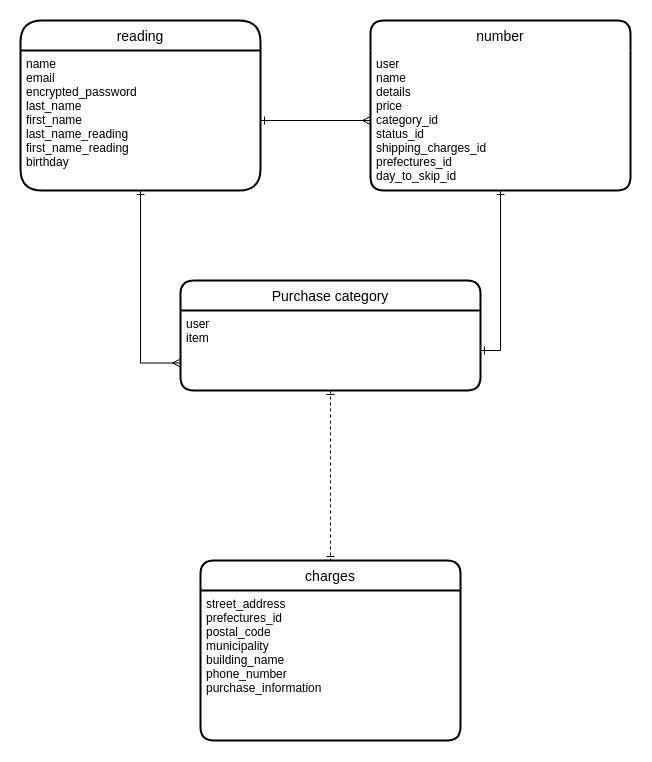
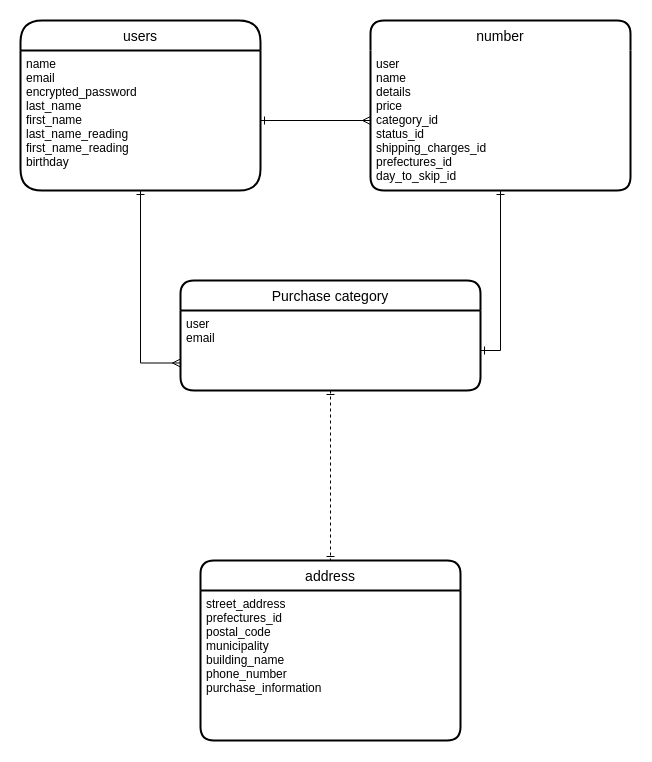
  <mxCell id="0" />
  <mxCell id="1" parent="0" />
- <mxCell id="2" value="reading" style="swimlane;childLayout=stackLayout;horizontal=1;startSize=30;horizontalStack=0;rounded=1;fontSize=14;fontStyle=0;strokeWidth=2;resizeParent=0;resizeLast=1;shadow=0;dashed=0;align=center;arcSize=24;" parent="1" vertex="1"><mxGeometry x="20" y="20" width="240" height="170" as="geometry" /></mxCell>
+ <mxCell id="2" value="users" style="swimlane;childLayout=stackLayout;horizontal=1;startSize=30;horizontalStack=0;rounded=1;fontSize=14;fontStyle=0;strokeWidth=2;resizeParent=0;resizeLast=1;shadow=0;dashed=0;align=center;arcSize=24;" parent="1" vertex="1"><mxGeometry x="20" y="20" width="240" height="170" as="geometry" /></mxCell>
  <mxCell id="3" value="name&#10;email&#10;encrypted_password&#10;last_name&#10;first_name&#10;last_name_reading&#10;first_name_reading&#10;birthday&#10;" style="align=left;strokeColor=none;fillColor=none;spacingLeft=4;fontSize=12;verticalAlign=top;resizable=0;rotatable=0;part=1;" parent="2" vertex="1"><mxGeometry y="30" width="240" height="140" as="geometry" /></mxCell>
  <mxCell id="4" value="number" style="swimlane;childLayout=stackLayout;horizontal=1;startSize=30;horizontalStack=0;rounded=1;fontSize=14;fontStyle=0;strokeWidth=2;resizeParent=0;resizeLast=1;shadow=0;dashed=0;align=center;swimlaneLine=0;" parent="1" vertex="1"><mxGeometry x="370" y="20" width="260" height="170" as="geometry" /></mxCell>
  <mxCell id="5" value="user&#10;name&#10;details&#10;price&#10;category_id&#10;status_id&#10;shipping_charges_id&#10;prefectures_id&#10;day_to_skip_id&#10;&#10;" style="align=left;strokeColor=none;fillColor=none;spacingLeft=4;fontSize=12;verticalAlign=top;resizable=0;rotatable=0;part=1;" parent="4" vertex="1"><mxGeometry y="30" width="260" height="140" as="geometry" /></mxCell>
- <mxCell id="6" value="charges" style="swimlane;childLayout=stackLayout;horizontal=1;startSize=30;horizontalStack=0;rounded=1;fontSize=14;fontStyle=0;strokeWidth=2;resizeParent=0;resizeLast=1;shadow=0;dashed=0;align=center;" parent="1" vertex="1"><mxGeometry x="200" y="560" width="260" height="180" as="geometry" /></mxCell>
+ <mxCell id="6" value="address" style="swimlane;childLayout=stackLayout;horizontal=1;startSize=30;horizontalStack=0;rounded=1;fontSize=14;fontStyle=0;strokeWidth=2;resizeParent=0;resizeLast=1;shadow=0;dashed=0;align=center;" parent="1" vertex="1"><mxGeometry x="200" y="560" width="260" height="180" as="geometry" /></mxCell>
  <mxCell id="7" value="street_address&#10;prefectures_id&#10;postal_code&#10;municipality&#10;building_name&#10;phone_number&#10;purchase_information " style="align=left;strokeColor=none;fillColor=none;spacingLeft=4;fontSize=12;verticalAlign=top;resizable=0;rotatable=0;part=1;" parent="6" vertex="1"><mxGeometry y="30" width="260" height="150" as="geometry" /></mxCell>
  <mxCell id="8" value="Purchase category" style="swimlane;childLayout=stackLayout;horizontal=1;startSize=30;horizontalStack=0;rounded=1;fontSize=14;fontStyle=0;strokeWidth=2;resizeParent=0;resizeLast=1;shadow=0;dashed=0;align=center;" parent="1" vertex="1"><mxGeometry x="180" y="280" width="300" height="110" as="geometry" /></mxCell>
- <mxCell id="9" value="user&#10;item" style="align=left;strokeColor=none;fillColor=none;spacingLeft=4;fontSize=12;verticalAlign=top;resizable=0;rotatable=0;part=1;" parent="8" vertex="1"><mxGeometry y="30" width="300" height="80" as="geometry" /></mxCell>
+ <mxCell id="9" value="user&#10;email" style="align=left;strokeColor=none;fillColor=none;spacingLeft=4;fontSize=12;verticalAlign=top;resizable=0;rotatable=0;part=1;" parent="8" vertex="1"><mxGeometry y="30" width="300" height="80" as="geometry" /></mxCell>
  <mxCell id="10" style="edgeStyle=orthogonalEdgeStyle;rounded=0;orthogonalLoop=1;jettySize=auto;html=1;entryX=0;entryY=0.5;entryDx=0;entryDy=0;startArrow=ERone;startFill=0;endArrow=ERmany;endFill=0;strokeWidth=1;fillColor=#FFFF00;" parent="1" source="3" target="5" edge="1"><mxGeometry relative="1" as="geometry" /></mxCell>
  <mxCell id="11" style="edgeStyle=orthogonalEdgeStyle;rounded=0;orthogonalLoop=1;jettySize=auto;html=1;startArrow=ERone;startFill=0;endArrow=ERone;endFill=0;strokeWidth=1;fillColor=#FFFF00;entryX=0.5;entryY=0;entryDx=0;entryDy=0;dashed=1;" parent="1" source="9" target="6" edge="1"><mxGeometry relative="1" as="geometry"><mxPoint x="240" y="720" as="targetPoint" /></mxGeometry></mxCell>
  <mxCell id="12" style="edgeStyle=orthogonalEdgeStyle;rounded=0;orthogonalLoop=1;jettySize=auto;html=1;exitX=1;exitY=0.5;exitDx=0;exitDy=0;entryX=0.5;entryY=1;entryDx=0;entryDy=0;startArrow=ERone;startFill=0;endArrow=ERone;endFill=0;strokeWidth=1;fillColor=#FFFF00;" parent="1" source="9" target="5" edge="1"><mxGeometry relative="1" as="geometry" /></mxCell>
  <mxCell id="13" style="edgeStyle=orthogonalEdgeStyle;rounded=0;orthogonalLoop=1;jettySize=auto;html=1;entryX=0;entryY=0.75;entryDx=0;entryDy=0;startArrow=ERone;startFill=0;endArrow=ERmany;endFill=0;strokeWidth=1;fillColor=#FFFF00;" parent="1" source="3" target="8" edge="1"><mxGeometry relative="1" as="geometry" /></mxCell>
